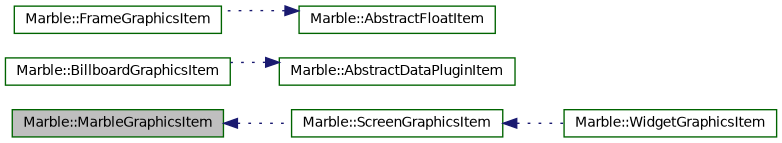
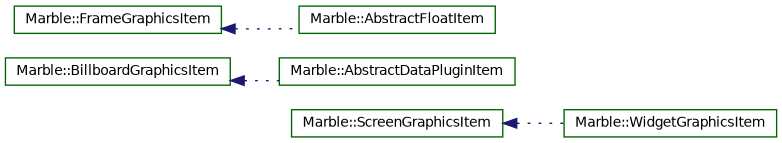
  digraph {
    rankdir=LR
    node [color=darkgreen fillcolor=white fontname=Helvetica fontsize=10 shape=record style=filled]
    edge [color=midnightblue dir=back fontname=Helvetica fontsize=10 labelfontname=Helvetica labelfontsize=10 style=dotted]
-   n1 [fillcolor=grey75 fontcolor=black height=0.2 label="Marble::MarbleGraphicsItem" width=0.4]
    n2 [height=0.2 label="Marble::ScreenGraphicsItem" width=0.4]
    n3 [height=0.2 label="Marble::BillboardGraphicsItem" width=0.4]
    n4 [height=0.2 label="Marble::AbstractDataPluginItem" width=0.4]
    n5 [height=0.2 label="Marble::WidgetGraphicsItem" width=0.4]
    n6 [height=0.2 label="Marble::FrameGraphicsItem" width=0.4]
    n7 [height=0.2 label="Marble::AbstractFloatItem" width=0.4]
-   n1 -> n2
    n2 -> n5
-   n4 -> n3
-   n7 -> n6
+   n3 -> n4
+   n6 -> n7
  }
